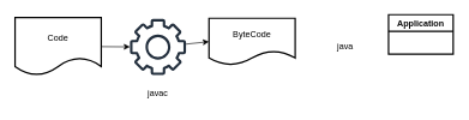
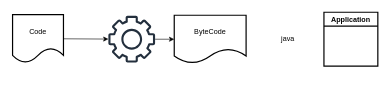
  <mxCell id="0" />
  <mxCell id="1" parent="0" />
- <mxCell id="2" value="ByteCode" style="shape=document;whiteSpace=wrap;html=1;boundedLbl=1;flipH=0;strokeWidth=2;" parent="1" vertex="1"><mxGeometry x="290" y="25" width="120" height="65" as="geometry" /></mxCell>
+ <mxCell id="2" value="ByteCode" style="shape=document;whiteSpace=wrap;html=1;boundedLbl=1;flipH=0;strokeWidth=2;" parent="1" vertex="1"><mxGeometry x="290" y="25" width="120" height="80" as="geometry" /></mxCell>
  <mxCell id="3" style="edgeStyle=none;html=1;entryX=0;entryY=0.5;entryDx=0;entryDy=0;" parent="1" source="4" target="2" edge="1"><mxGeometry relative="1" as="geometry" /></mxCell>
  <mxCell id="4" value="" style="sketch=0;outlineConnect=0;fontColor=#232F3E;gradientColor=none;fillColor=#232F3D;strokeColor=none;dashed=0;verticalLabelPosition=bottom;verticalAlign=top;align=center;html=1;fontSize=12;fontStyle=0;aspect=fixed;pointerEvents=1;shape=mxgraph.aws4.gear;flipH=0;" parent="1" vertex="1"><mxGeometry x="180" y="26" width="78" height="78" as="geometry" /></mxCell>
  <mxCell id="5" style="edgeStyle=none;html=1;" parent="1" source="6" target="4" edge="1"><mxGeometry relative="1" as="geometry" /></mxCell>
- <mxCell id="6" value="Code" style="shape=document;whiteSpace=wrap;html=1;boundedLbl=1;flipH=0;strokeWidth=2;" parent="1" vertex="1"><mxGeometry x="20" y="24" width="120" height="80" as="geometry" /></mxCell>
- <mxCell id="7" value="javac" style="text;html=1;strokeColor=none;fillColor=none;align=center;verticalAlign=middle;whiteSpace=wrap;rounded=0;strokeWidth=2;" parent="1" vertex="1"><mxGeometry x="189" y="115" width="60" height="30" as="geometry" /></mxCell>
+ <mxCell id="6" value="Code" style="shape=document;whiteSpace=wrap;html=1;boundedLbl=1;flipH=0;strokeWidth=2;" parent="1" vertex="1"><mxGeometry x="20" y="24" width="85" height="80" as="geometry" /></mxCell>
  <mxCell id="8" value="java" style="text;html=1;strokeColor=none;fillColor=none;align=center;verticalAlign=middle;whiteSpace=wrap;rounded=0;strokeWidth=2;" parent="1" vertex="1"><mxGeometry x="450" y="49" width="60" height="30" as="geometry" /></mxCell>
- <mxCell id="9" value="Application" style="swimlane;whiteSpace=wrap;html=1;strokeWidth=2;" parent="1" vertex="1"><mxGeometry x="540" y="20" width="90" height="55" as="geometry" /></mxCell>
+ <mxCell id="9" value="Application" style="swimlane;whiteSpace=wrap;html=1;strokeWidth=2;" parent="1" vertex="1"><mxGeometry x="540" y="20" width="90" height="90" as="geometry" /></mxCell>
